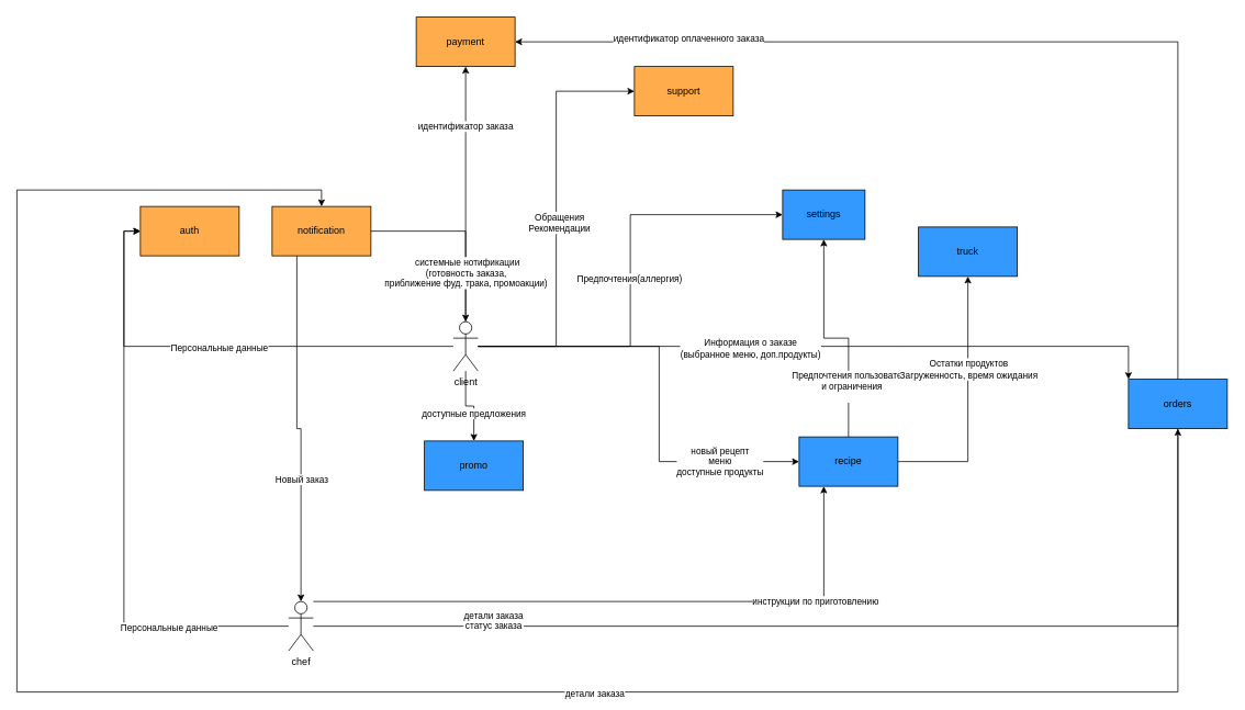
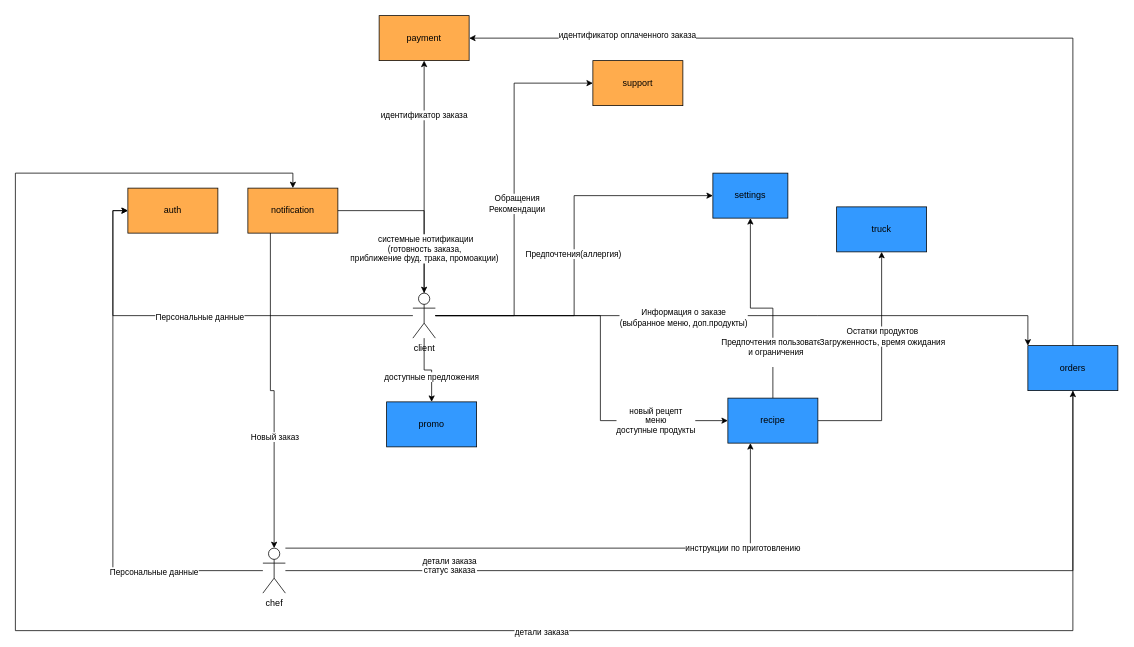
  <mxCell id="0" />
  <mxCell id="1" parent="0" />
  <mxCell id="2" style="edgeStyle=orthogonalEdgeStyle;rounded=0;orthogonalLoop=1;jettySize=auto;html=1;entryX=0;entryY=0.5;entryDx=0;entryDy=0;" edge="1" parent="1" source="16" target="20"><mxGeometry relative="1" as="geometry" /></mxCell>
  <mxCell id="3" value="Персональные данные" style="edgeLabel;html=1;align=center;verticalAlign=middle;resizable=0;points=[];" vertex="1" connectable="0" parent="2"><mxGeometry x="0.018" y="1" relative="1" as="geometry"><mxPoint as="offset" /></mxGeometry></mxCell>
  <mxCell id="4" style="edgeStyle=orthogonalEdgeStyle;rounded=0;orthogonalLoop=1;jettySize=auto;html=1;entryX=0;entryY=0;entryDx=0;entryDy=0;" edge="1" parent="1" source="16" target="19"><mxGeometry relative="1" as="geometry"><Array as="points"><mxPoint x="1090" y="420" /><mxPoint x="1090" y="420" /></Array></mxGeometry></mxCell>
  <mxCell id="5" value="Информация о заказе&lt;div&gt;(выбранное меню, доп.продукты)&lt;/div&gt;" style="edgeLabel;html=1;align=center;verticalAlign=middle;resizable=0;points=[];" vertex="1" connectable="0" parent="4"><mxGeometry x="0.008" y="-2" relative="1" as="geometry"><mxPoint x="-88" as="offset" /></mxGeometry></mxCell>
  <mxCell id="6" style="edgeStyle=orthogonalEdgeStyle;rounded=0;orthogonalLoop=1;jettySize=auto;html=1;entryX=0;entryY=0.5;entryDx=0;entryDy=0;" edge="1" parent="1" source="16" target="26"><mxGeometry relative="1" as="geometry"><Array as="points"><mxPoint x="800" y="420" /><mxPoint x="800" y="560" /></Array></mxGeometry></mxCell>
  <mxCell id="7" value="новый рецепт&lt;br&gt;меню&lt;div&gt;доступные продукты&lt;/div&gt;" style="edgeLabel;html=1;align=center;verticalAlign=middle;resizable=0;points=[];" vertex="1" connectable="0" parent="6"><mxGeometry x="0.635" y="1" relative="1" as="geometry"><mxPoint as="offset" /></mxGeometry></mxCell>
  <mxCell id="8" style="edgeStyle=orthogonalEdgeStyle;rounded=0;orthogonalLoop=1;jettySize=auto;html=1;entryX=0;entryY=0.5;entryDx=0;entryDy=0;" edge="1" parent="1" source="16" target="29"><mxGeometry relative="1" as="geometry" /></mxCell>
  <mxCell id="9" value="Обращения&lt;br&gt;Р&lt;span style=&quot;background-color: light-dark(#ffffff, var(--ge-dark-color, #121212)); color: light-dark(rgb(0, 0, 0), rgb(255, 255, 255));&quot;&gt;екомендации&lt;/span&gt;" style="edgeLabel;html=1;align=center;verticalAlign=middle;resizable=0;points=[];" vertex="1" connectable="0" parent="8"><mxGeometry x="-0.018" y="-3" relative="1" as="geometry"><mxPoint as="offset" /></mxGeometry></mxCell>
  <mxCell id="10" style="edgeStyle=orthogonalEdgeStyle;rounded=0;orthogonalLoop=1;jettySize=auto;html=1;entryX=0;entryY=0.5;entryDx=0;entryDy=0;" edge="1" parent="1" source="16" target="28"><mxGeometry relative="1" as="geometry" /></mxCell>
  <mxCell id="11" value="Предпочтения(аллергия)" style="edgeLabel;html=1;align=center;verticalAlign=middle;resizable=0;points=[];" vertex="1" connectable="0" parent="10"><mxGeometry x="0.013" y="2" relative="1" as="geometry"><mxPoint as="offset" /></mxGeometry></mxCell>
  <mxCell id="12" style="edgeStyle=orthogonalEdgeStyle;rounded=0;orthogonalLoop=1;jettySize=auto;html=1;entryX=0.5;entryY=0;entryDx=0;entryDy=0;" edge="1" parent="1" source="16" target="27"><mxGeometry relative="1" as="geometry" /></mxCell>
  <mxCell id="13" value="доступные предложения" style="edgeLabel;html=1;align=center;verticalAlign=middle;resizable=0;points=[];" vertex="1" connectable="0" parent="12"><mxGeometry x="0.291" y="-1" relative="1" as="geometry"><mxPoint as="offset" /></mxGeometry></mxCell>
  <mxCell id="14" style="edgeStyle=orthogonalEdgeStyle;rounded=0;orthogonalLoop=1;jettySize=auto;html=1;entryX=0.5;entryY=1;entryDx=0;entryDy=0;" edge="1" parent="1" source="16" target="44"><mxGeometry relative="1" as="geometry" /></mxCell>
  <mxCell id="15" value="идентификатор заказа" style="edgeLabel;html=1;align=center;verticalAlign=middle;resizable=0;points=[];" vertex="1" connectable="0" parent="14"><mxGeometry x="0.535" y="1" relative="1" as="geometry"><mxPoint as="offset" /></mxGeometry></mxCell>
  <mxCell id="16" value="client" style="shape=umlActor;verticalLabelPosition=bottom;verticalAlign=top;html=1;flipV=0;" vertex="1" parent="1"><mxGeometry x="550" y="390" width="30" height="60" as="geometry" /></mxCell>
  <mxCell id="17" style="edgeStyle=orthogonalEdgeStyle;rounded=0;orthogonalLoop=1;jettySize=auto;html=1;entryX=0.5;entryY=0;entryDx=0;entryDy=0;" edge="1" parent="1" source="19" target="21"><mxGeometry relative="1" as="geometry"><Array as="points"><mxPoint x="1430" y="840" /><mxPoint x="20" y="840" /><mxPoint x="20" y="230" /><mxPoint x="390" y="230" /></Array></mxGeometry></mxCell>
  <mxCell id="18" value="детали заказа" style="edgeLabel;html=1;align=center;verticalAlign=middle;resizable=0;points=[];" vertex="1" connectable="0" parent="17"><mxGeometry x="-0.246" y="1" relative="1" as="geometry"><mxPoint as="offset" /></mxGeometry></mxCell>
  <mxCell id="19" value="orders" style="rounded=0;whiteSpace=wrap;html=1;fillColor=#3399FF;" vertex="1" parent="1"><mxGeometry x="1370" y="460" width="120" height="60" as="geometry" /></mxCell>
  <mxCell id="20" value="auth" style="rounded=0;whiteSpace=wrap;html=1;fillColor=#FFAC4D;" vertex="1" parent="1"><mxGeometry x="170" y="250" width="120" height="60" as="geometry" /></mxCell>
  <mxCell id="21" value="notification" style="rounded=0;whiteSpace=wrap;html=1;strokeColor=default;align=center;verticalAlign=middle;fontFamily=Helvetica;fontSize=12;fontColor=default;fillColor=#FFAC4D;" vertex="1" parent="1"><mxGeometry x="330" y="250" width="120" height="60" as="geometry" /></mxCell>
  <mxCell id="22" style="edgeStyle=orthogonalEdgeStyle;rounded=0;orthogonalLoop=1;jettySize=auto;html=1;" edge="1" parent="1" source="26" target="28"><mxGeometry relative="1" as="geometry" /></mxCell>
  <mxCell id="23" value="Предпочтения пользователя&lt;div&gt;и ограничения&lt;br&gt;&lt;div&gt;&lt;br&gt;&lt;/div&gt;&lt;/div&gt;" style="edgeLabel;html=1;align=center;verticalAlign=middle;resizable=0;points=[];" vertex="1" connectable="0" parent="22"><mxGeometry x="-0.539" y="-3" relative="1" as="geometry"><mxPoint as="offset" /></mxGeometry></mxCell>
  <mxCell id="24" style="edgeStyle=orthogonalEdgeStyle;rounded=0;orthogonalLoop=1;jettySize=auto;html=1;entryX=0.5;entryY=1;entryDx=0;entryDy=0;" edge="1" parent="1" source="26" target="41"><mxGeometry relative="1" as="geometry" /></mxCell>
  <mxCell id="25" value="Остатки продуктов&lt;br&gt;Загруженность, время ожидания" style="edgeLabel;html=1;align=center;verticalAlign=middle;resizable=0;points=[];" vertex="1" connectable="0" parent="24"><mxGeometry x="0.277" relative="1" as="geometry"><mxPoint as="offset" /></mxGeometry></mxCell>
  <mxCell id="26" value="recipe" style="rounded=0;whiteSpace=wrap;html=1;fillColor=#3399FF;" vertex="1" parent="1"><mxGeometry x="970" y="530" width="120" height="60" as="geometry" /></mxCell>
  <mxCell id="27" value="promo" style="rounded=0;whiteSpace=wrap;html=1;fillColor=#3399FF;" vertex="1" parent="1"><mxGeometry x="515" y="535" width="120" height="60" as="geometry" /></mxCell>
  <mxCell id="28" value="&lt;div&gt;settings&lt;/div&gt;" style="rounded=0;whiteSpace=wrap;html=1;fillColor=#3399FF;" vertex="1" parent="1"><mxGeometry x="950" y="230" width="100" height="60" as="geometry" /></mxCell>
- <mxCell id="29" value="support" style="rounded=0;whiteSpace=wrap;html=1;strokeColor=default;align=center;verticalAlign=middle;fontFamily=Helvetica;fontSize=12;fontColor=default;fillColor=#FFAC4D;" vertex="1" parent="1"><mxGeometry x="770" y="80" width="120" height="60" as="geometry" /></mxCell>
+ <mxCell id="29" value="support" style="rounded=0;whiteSpace=wrap;html=1;strokeColor=default;align=center;verticalAlign=middle;fontFamily=Helvetica;fontSize=12;fontColor=default;fillColor=#FFAC4D;" vertex="1" parent="1"><mxGeometry x="790" y="80" width="120" height="60" as="geometry" /></mxCell>
  <mxCell id="30" style="edgeStyle=orthogonalEdgeStyle;rounded=0;orthogonalLoop=1;jettySize=auto;html=1;entryX=0.5;entryY=0;entryDx=0;entryDy=0;entryPerimeter=0;" edge="1" parent="1" source="21" target="16"><mxGeometry relative="1" as="geometry" /></mxCell>
  <mxCell id="31" value="системные нотификации&lt;br&gt;(готовность заказа,&amp;nbsp;&lt;br&gt;приближение фуд. трака, промоакции)&amp;nbsp;" style="edgeLabel;html=1;align=center;verticalAlign=middle;resizable=0;points=[];" vertex="1" connectable="0" parent="30"><mxGeometry x="-0.123" y="-1" relative="1" as="geometry"><mxPoint x="17" y="49" as="offset" /></mxGeometry></mxCell>
  <mxCell id="32" style="edgeStyle=orthogonalEdgeStyle;rounded=0;orthogonalLoop=1;jettySize=auto;html=1;entryX=0.5;entryY=1;entryDx=0;entryDy=0;" edge="1" parent="1" source="38" target="19"><mxGeometry relative="1" as="geometry"><Array as="points"><mxPoint x="1430" y="760" /></Array></mxGeometry></mxCell>
  <mxCell id="33" value="детали заказа&lt;div&gt;статус заказа&lt;/div&gt;&lt;div&gt;&lt;br&gt;&lt;/div&gt;" style="edgeLabel;html=1;align=center;verticalAlign=middle;resizable=0;points=[];" vertex="1" connectable="0" parent="32"><mxGeometry x="-0.662" y="1" relative="1" as="geometry"><mxPoint as="offset" /></mxGeometry></mxCell>
  <mxCell id="34" style="edgeStyle=orthogonalEdgeStyle;rounded=0;orthogonalLoop=1;jettySize=auto;html=1;entryX=0.25;entryY=1;entryDx=0;entryDy=0;" edge="1" parent="1" source="38" target="26"><mxGeometry relative="1" as="geometry"><Array as="points"><mxPoint x="1000" y="730" /></Array></mxGeometry></mxCell>
  <mxCell id="35" value="инструкции по приготовлению" style="edgeLabel;html=1;align=center;verticalAlign=middle;resizable=0;points=[];" vertex="1" connectable="0" parent="34"><mxGeometry x="0.602" y="1" relative="1" as="geometry"><mxPoint as="offset" /></mxGeometry></mxCell>
  <mxCell id="36" style="edgeStyle=orthogonalEdgeStyle;rounded=0;orthogonalLoop=1;jettySize=auto;html=1;entryX=0;entryY=0.5;entryDx=0;entryDy=0;" edge="1" parent="1" source="38" target="20"><mxGeometry relative="1" as="geometry" /></mxCell>
  <mxCell id="37" value="Персональные данные" style="edgeLabel;html=1;align=center;verticalAlign=middle;resizable=0;points=[];" vertex="1" connectable="0" parent="36"><mxGeometry x="-0.582" y="1" relative="1" as="geometry"><mxPoint as="offset" /></mxGeometry></mxCell>
  <mxCell id="38" value="chef" style="shape=umlActor;verticalLabelPosition=bottom;verticalAlign=top;html=1;flipV=0;" vertex="1" parent="1"><mxGeometry x="350" y="730" width="30" height="60" as="geometry" /></mxCell>
  <mxCell id="39" style="edgeStyle=orthogonalEdgeStyle;rounded=0;orthogonalLoop=1;jettySize=auto;html=1;entryX=0.5;entryY=0;entryDx=0;entryDy=0;entryPerimeter=0;exitX=0.25;exitY=1;exitDx=0;exitDy=0;" edge="1" parent="1" source="21" target="38"><mxGeometry relative="1" as="geometry" /></mxCell>
  <mxCell id="40" value="Новый заказ" style="edgeLabel;html=1;align=center;verticalAlign=middle;resizable=0;points=[];" vertex="1" connectable="0" parent="39"><mxGeometry x="0.3" relative="1" as="geometry"><mxPoint as="offset" /></mxGeometry></mxCell>
  <mxCell id="41" value="truck" style="rounded=0;whiteSpace=wrap;html=1;fillColor=#3399FF;" vertex="1" parent="1"><mxGeometry x="1115" y="275" width="120" height="60" as="geometry" /></mxCell>
  <mxCell id="42" style="edgeStyle=orthogonalEdgeStyle;rounded=0;orthogonalLoop=1;jettySize=auto;html=1;exitX=0.5;exitY=0;exitDx=0;exitDy=0;" edge="1" parent="1" source="19" target="44"><mxGeometry relative="1" as="geometry"><Array as="points"><mxPoint x="1430" y="50" /></Array></mxGeometry></mxCell>
  <mxCell id="43" value="идентификатор оплаченного заказа&lt;div&gt;&lt;br&gt;&lt;/div&gt;" style="edgeLabel;html=1;align=center;verticalAlign=middle;resizable=0;points=[];" vertex="1" connectable="0" parent="42"><mxGeometry x="0.655" y="3" relative="1" as="geometry"><mxPoint y="-1" as="offset" /></mxGeometry></mxCell>
  <mxCell id="44" value="payment" style="rounded=0;whiteSpace=wrap;html=1;strokeColor=default;align=center;verticalAlign=middle;fontFamily=Helvetica;fontSize=12;fontColor=default;fillColor=#FFAC4D;" vertex="1" parent="1"><mxGeometry x="505" y="20" width="120" height="60" as="geometry" /></mxCell>
